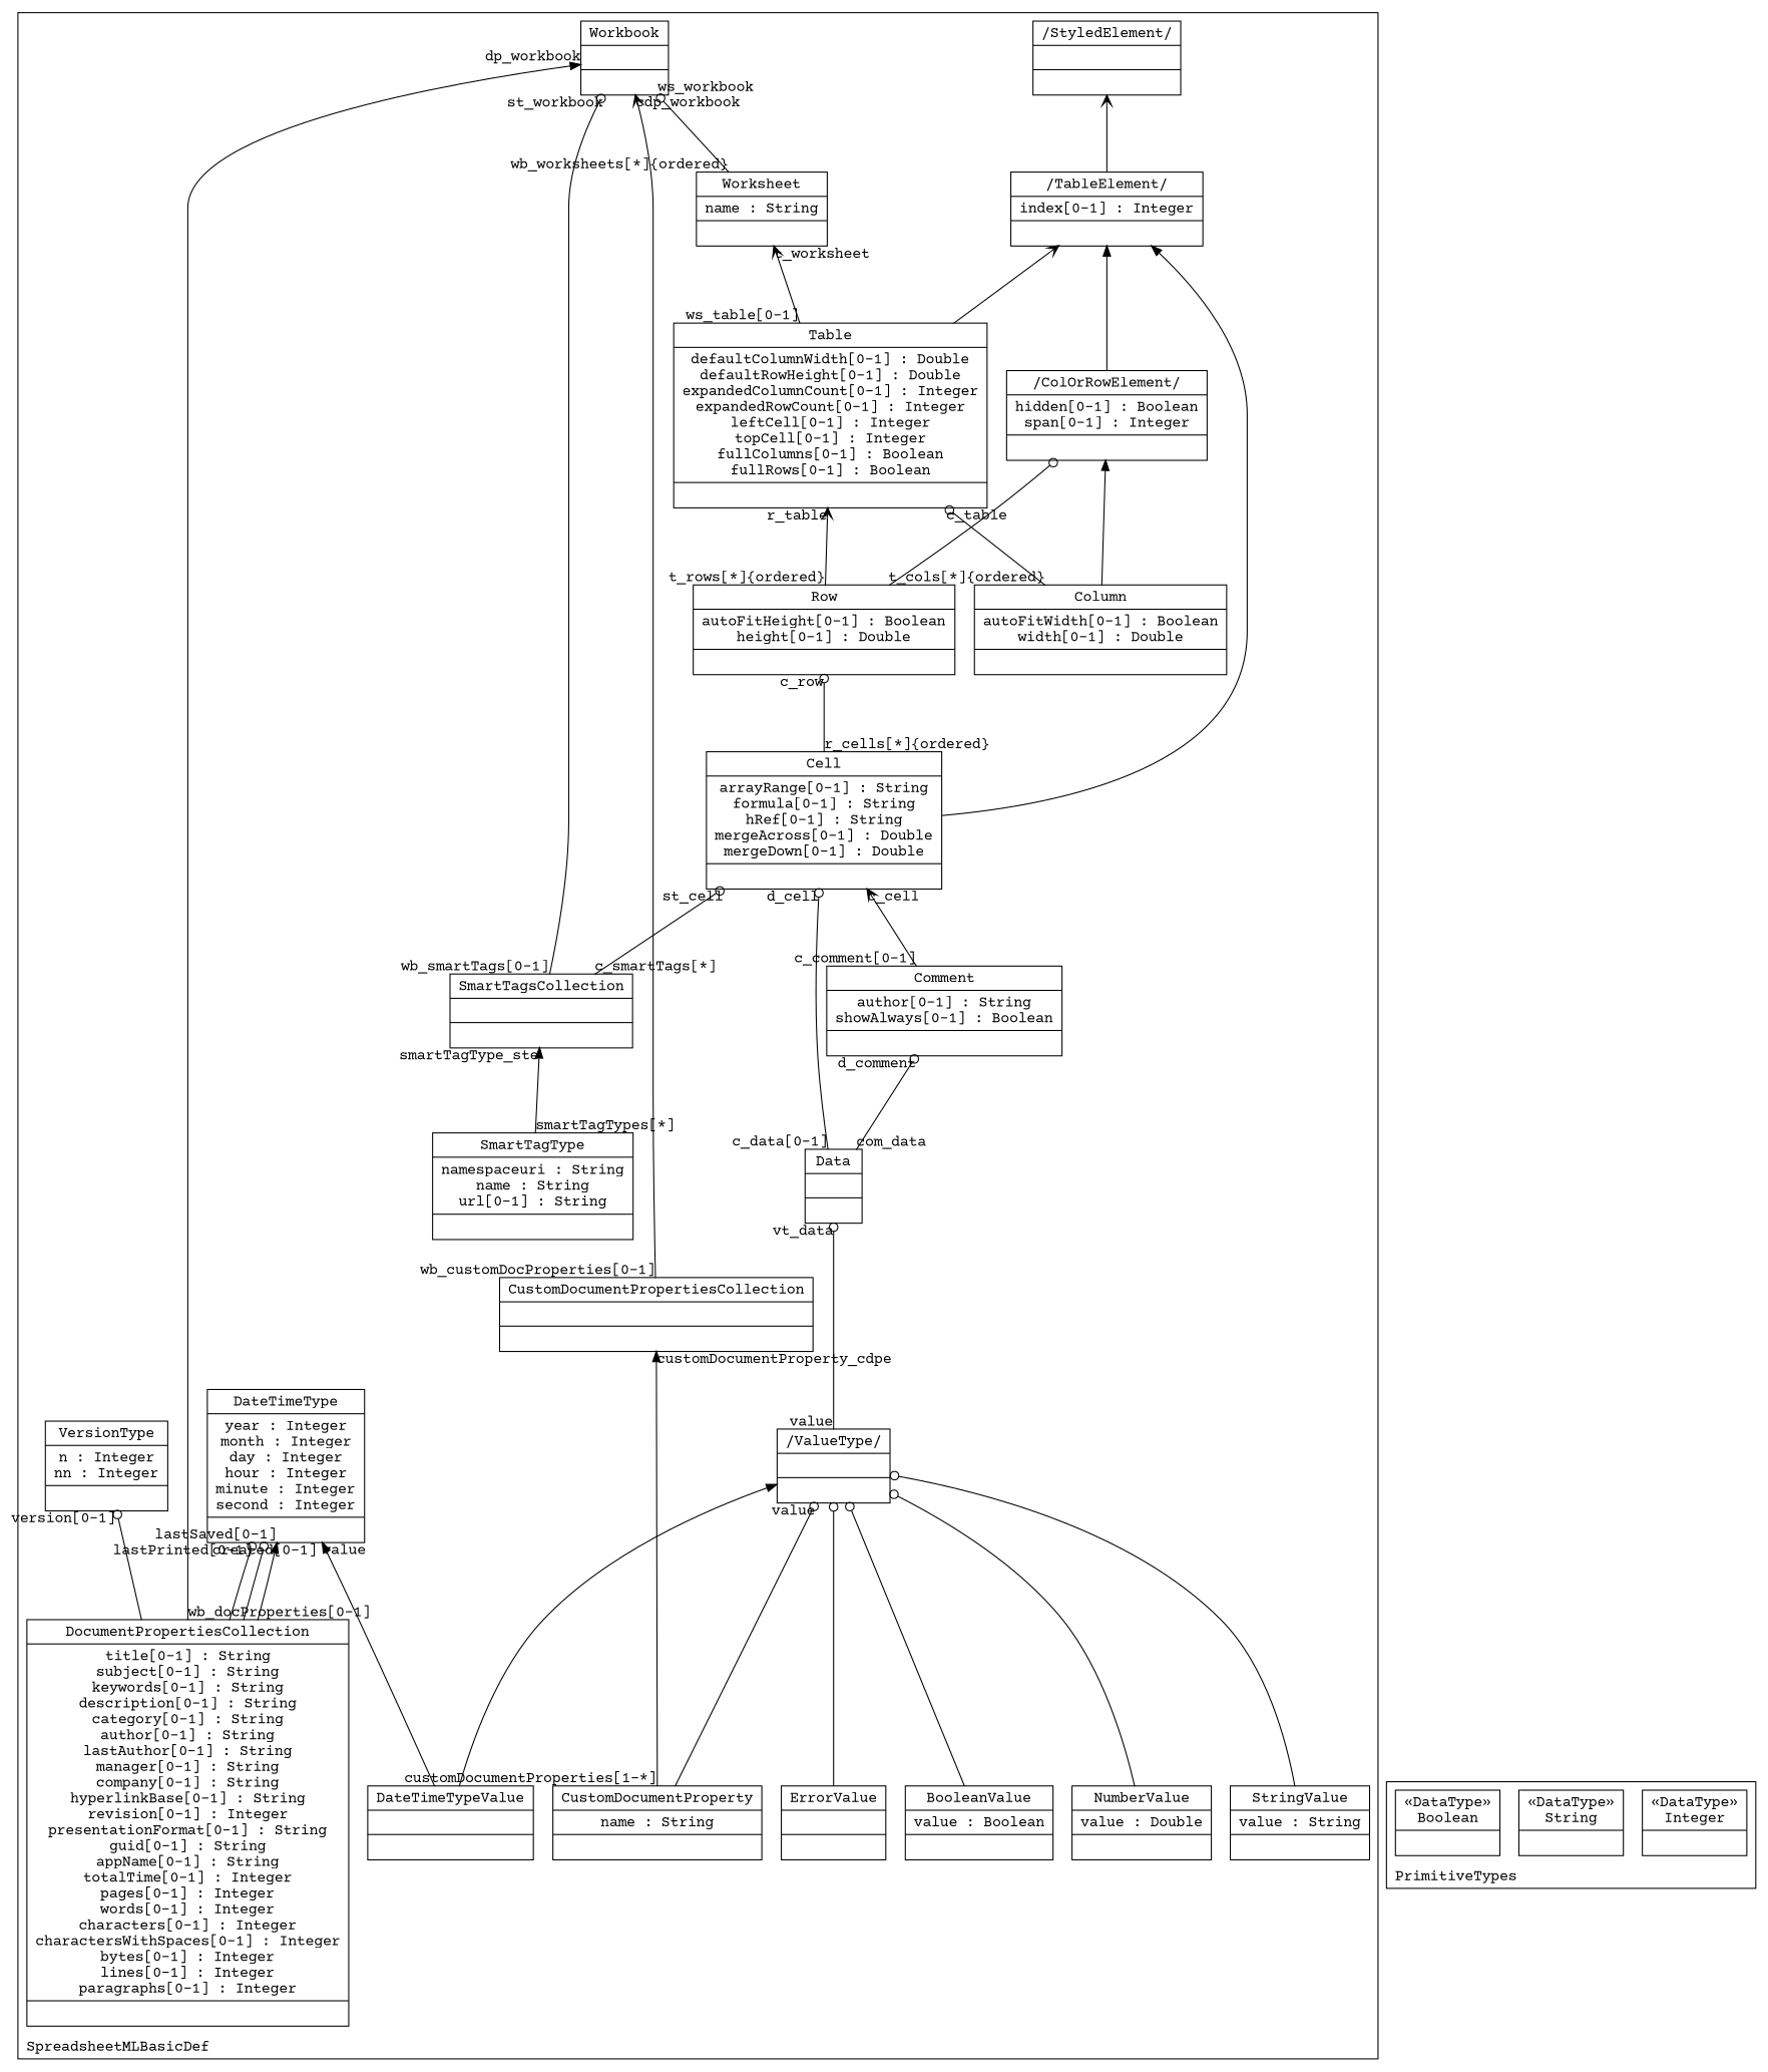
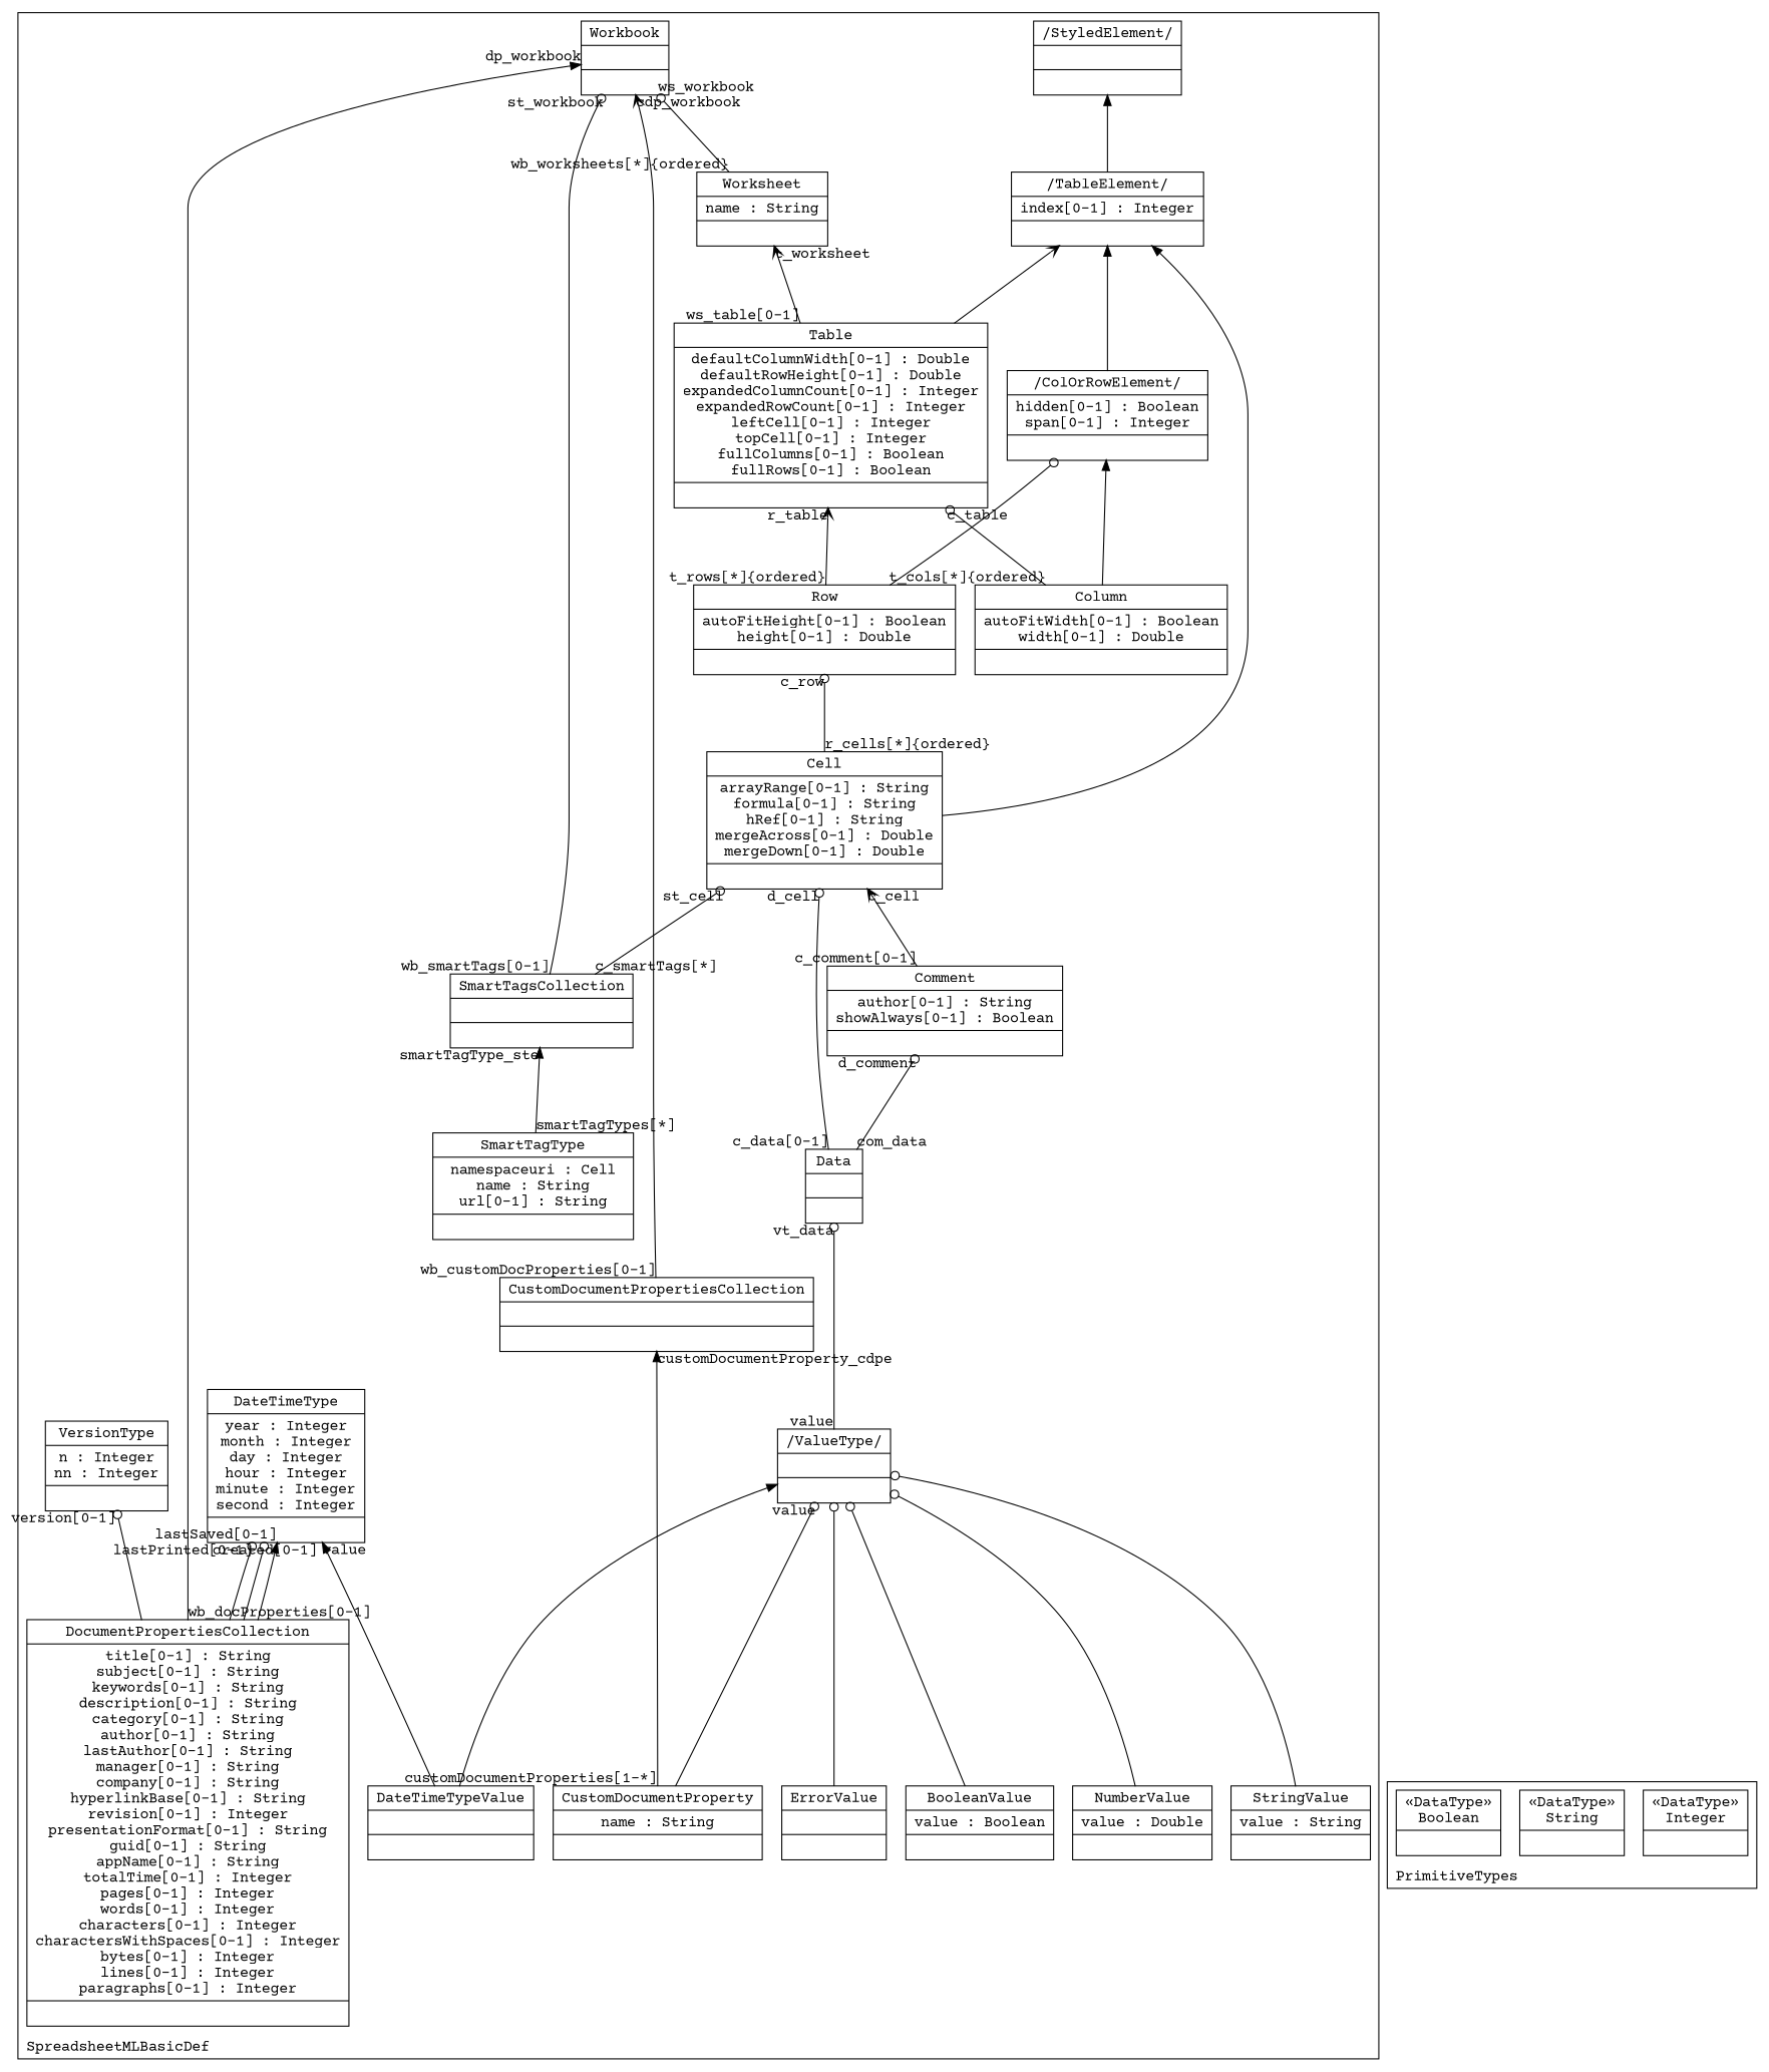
  digraph {
    compound=true
    fontname="Courier Prime"
    labeljust=l
    labelloc=t
    nodeSep=0.75
    rankdir=BT
    node [fontname="Courier Prime" shape=record]
    edge [arrowhead=odot arrowtail=none constraint=true fontname="Courier Prime" group=ValueType minlen=2]
    n1 [label="{DateTimeType|year : Integer\nmonth : Integer\nday : Integer\nhour : Integer\nminute : Integer\nsecond : Integer| }"]
    n2 [label="{VersionType|n : Integer\nnn : Integer| }"]
    n3 [label="{/ValueType/| | }"]
    n4 [label="{Data| | }"]
    n5 [label="{Cell|arrayRange[0-1] : String\nformula[0-1] : String\nhRef[0-1] : String\nmergeAcross[0-1] : Double\nmergeDown[0-1] : Double| }"]
    n6 [label="{Comment|author[0-1] : String\nshowAlways[0-1] : Boolean| }"]
    n7 [label="{StringValue|value : String| }"]
    n8 [label="{NumberValue|value : Double| }"]
    n9 [label="{DateTimeTypeValue| | }"]
    n10 [label="{BooleanValue|value : Boolean| }"]
    n11 [label="{ErrorValue| | }"]
    n12 [label="{DocumentPropertiesCollection|title[0-1] : String\nsubject[0-1] : String\nkeywords[0-1] : String\ndescription[0-1] : String\ncategory[0-1] : String\nauthor[0-1] : String\nlastAuthor[0-1] : String\nmanager[0-1] : String\ncompany[0-1] : String\nhyperlinkBase[0-1] : String\nrevision[0-1] : Integer\npresentationFormat[0-1] : String\nguid[0-1] : String\nappName[0-1] : String\ntotalTime[0-1] : Integer\npages[0-1] : Integer\nwords[0-1] : Integer\ncharacters[0-1] : Integer\ncharactersWithSpaces[0-1] : Integer\nbytes[0-1] : Integer\nlines[0-1] : Integer\nparagraphs[0-1] : Integer| }"]
    n13 [label="{Workbook| | }"]
    n14 [label="{CustomDocumentPropertiesCollection| | }"]
    n15 [label="{CustomDocumentProperty|name : String| }"]
-   n16 [label="{SmartTagType|namespaceuri : String\nname : String\nurl[0-1] : String| }"]
+   n16 [label="{SmartTagType|namespaceuri : Cell\nname : String\nurl[0-1] : String| }"]
    n17 [label="{SmartTagsCollection| | }"]
    n18 [label="{/TableElement/|index[0-1] : Integer| }"]
    n19 [label="{Row|autoFitHeight[0-1] : Boolean\nheight[0-1] : Double| }"]
    n20 [label="{Worksheet|name : String| }"]
    n21 [label="{/StyledElement/| | }"]
    n22 [label="{Table|defaultColumnWidth[0-1] : Double\ndefaultRowHeight[0-1] : Double\nexpandedColumnCount[0-1] : Integer\nexpandedRowCount[0-1] : Integer\nleftCell[0-1] : Integer\ntopCell[0-1] : Integer\nfullColumns[0-1] : Boolean\nfullRows[0-1] : Boolean| }"]
    n23 [label="{/ColOrRowElement/|hidden[0-1] : Boolean\nspan[0-1] : Integer| }"]
    n24 [label="{Column|autoFitWidth[0-1] : Boolean\nwidth[0-1] : Double| }"]
    n25 [label="{&#171;DataType&#187;\nInteger|}"]
    n26 [label="{&#171;DataType&#187;\nString|}"]
    n27 [label="{&#171;DataType&#187;\nBoolean|}"]
    subgraph cluster_1 {
      color=black
      label=SpreadsheetMLBasicDef
      n1
      n2
      n3
      n4
      n5
      n6
      n7
      n8
      n9
      n10
      n11
      n12
      n13
      n14
      n15
      n16
      n17
      n18
      n19
      n20
      n21
      n22
      n23
      n24
    }
    subgraph cluster_2 {
      color=black
      label=PrimitiveTypes
      n25
      n26
      n27
    }
    n3 -> n4 [group=Data headlabel=vt_data taillabel=value]
    n4 -> n5 [group=Cell headlabel=d_cell taillabel="c_data[0-1]"]
    n4 -> n6 [group=Comment headlabel=d_comment taillabel=com_data]
    n5 -> n18 [arrowhead=normal group=TableElement arrowtail=""]
    n5 -> n19 [group=Row headlabel=c_row taillabel="r_cells[*]{ordered}"]
    n6 -> n5 [arrowhead=vee group=Cell headlabel=c_cell taillabel="c_comment[0-1]"]
    n7 -> n3 [arrowtail=""]
    n8 -> n3 [arrowtail=""]
    n9 -> n1 [arrowhead=normal arrowtail=diamond group=DateTimeType headlabel=value]
    n9 -> n3 [arrowhead=normal arrowtail=""]
    n10 -> n3 [arrowtail=""]
    n11 -> n3 [arrowtail=""]
    n12 -> n1 [arrowtail=diamond group=DateTimeType headlabel="lastPrinted[0-1]"]
    n12 -> n1 [arrowtail=diamond group=DateTimeType headlabel="created[0-1]"]
    n12 -> n1 [arrowhead=normal arrowtail=diamond group=DateTimeType headlabel="lastSaved[0-1]"]
    n12 -> n2 [arrowtail=diamond group=VersionType headlabel="version[0-1]"]
    n12 -> n13 [arrowhead=normal group=Workbook headlabel=dp_workbook taillabel="wb_docProperties[0-1]"]
    n14 -> n13 [arrowhead=vee group=Workbook headlabel=cdp_workbook taillabel="wb_customDocProperties[0-1]"]
    n15 -> n3 [arrowtail=diamond headlabel=value]
    n15 -> n14 [arrowhead=normal group=CustomDocumentPropertiesCollection headlabel=customDocumentProperty_cdpe taillabel="customDocumentProperties[1-*]"]
    n16 -> n17 [arrowhead=normal group=SmartTagsCollection headlabel=smartTagType_ste taillabel="smartTagTypes[*]"]
    n17 -> n5 [group=Cell headlabel=st_cell taillabel="c_smartTags[*]"]
    n17 -> n13 [group=Workbook headlabel=st_workbook taillabel="wb_smartTags[0-1]"]
-   n18 -> n21 [arrowhead=vee group=StyledElement arrowtail=""]
+   n18 -> n21 [arrowhead=normal group=StyledElement arrowtail=""]
    n19 -> n22 [arrowhead=vee group=Table headlabel=r_table taillabel="t_rows[*]{ordered}"]
    n19 -> n23 [group=ColOrRowElement arrowtail=""]
    n20 -> n13 [group=Workbook headlabel=ws_workbook taillabel="wb_worksheets[*]{ordered}"]
    n22 -> n18 [arrowhead=vee group=StyledElement arrowtail=""]
    n22 -> n20 [arrowhead=vee group=Worksheet headlabel=t_worksheet taillabel="ws_table[0-1]"]
    n23 -> n18 [arrowhead=normal group=TableElement arrowtail=""]
    n24 -> n22 [group=Table headlabel=c_table taillabel="t_cols[*]{ordered}"]
    n24 -> n23 [arrowhead=normal group=ColOrRowElement arrowtail=""]
  }
